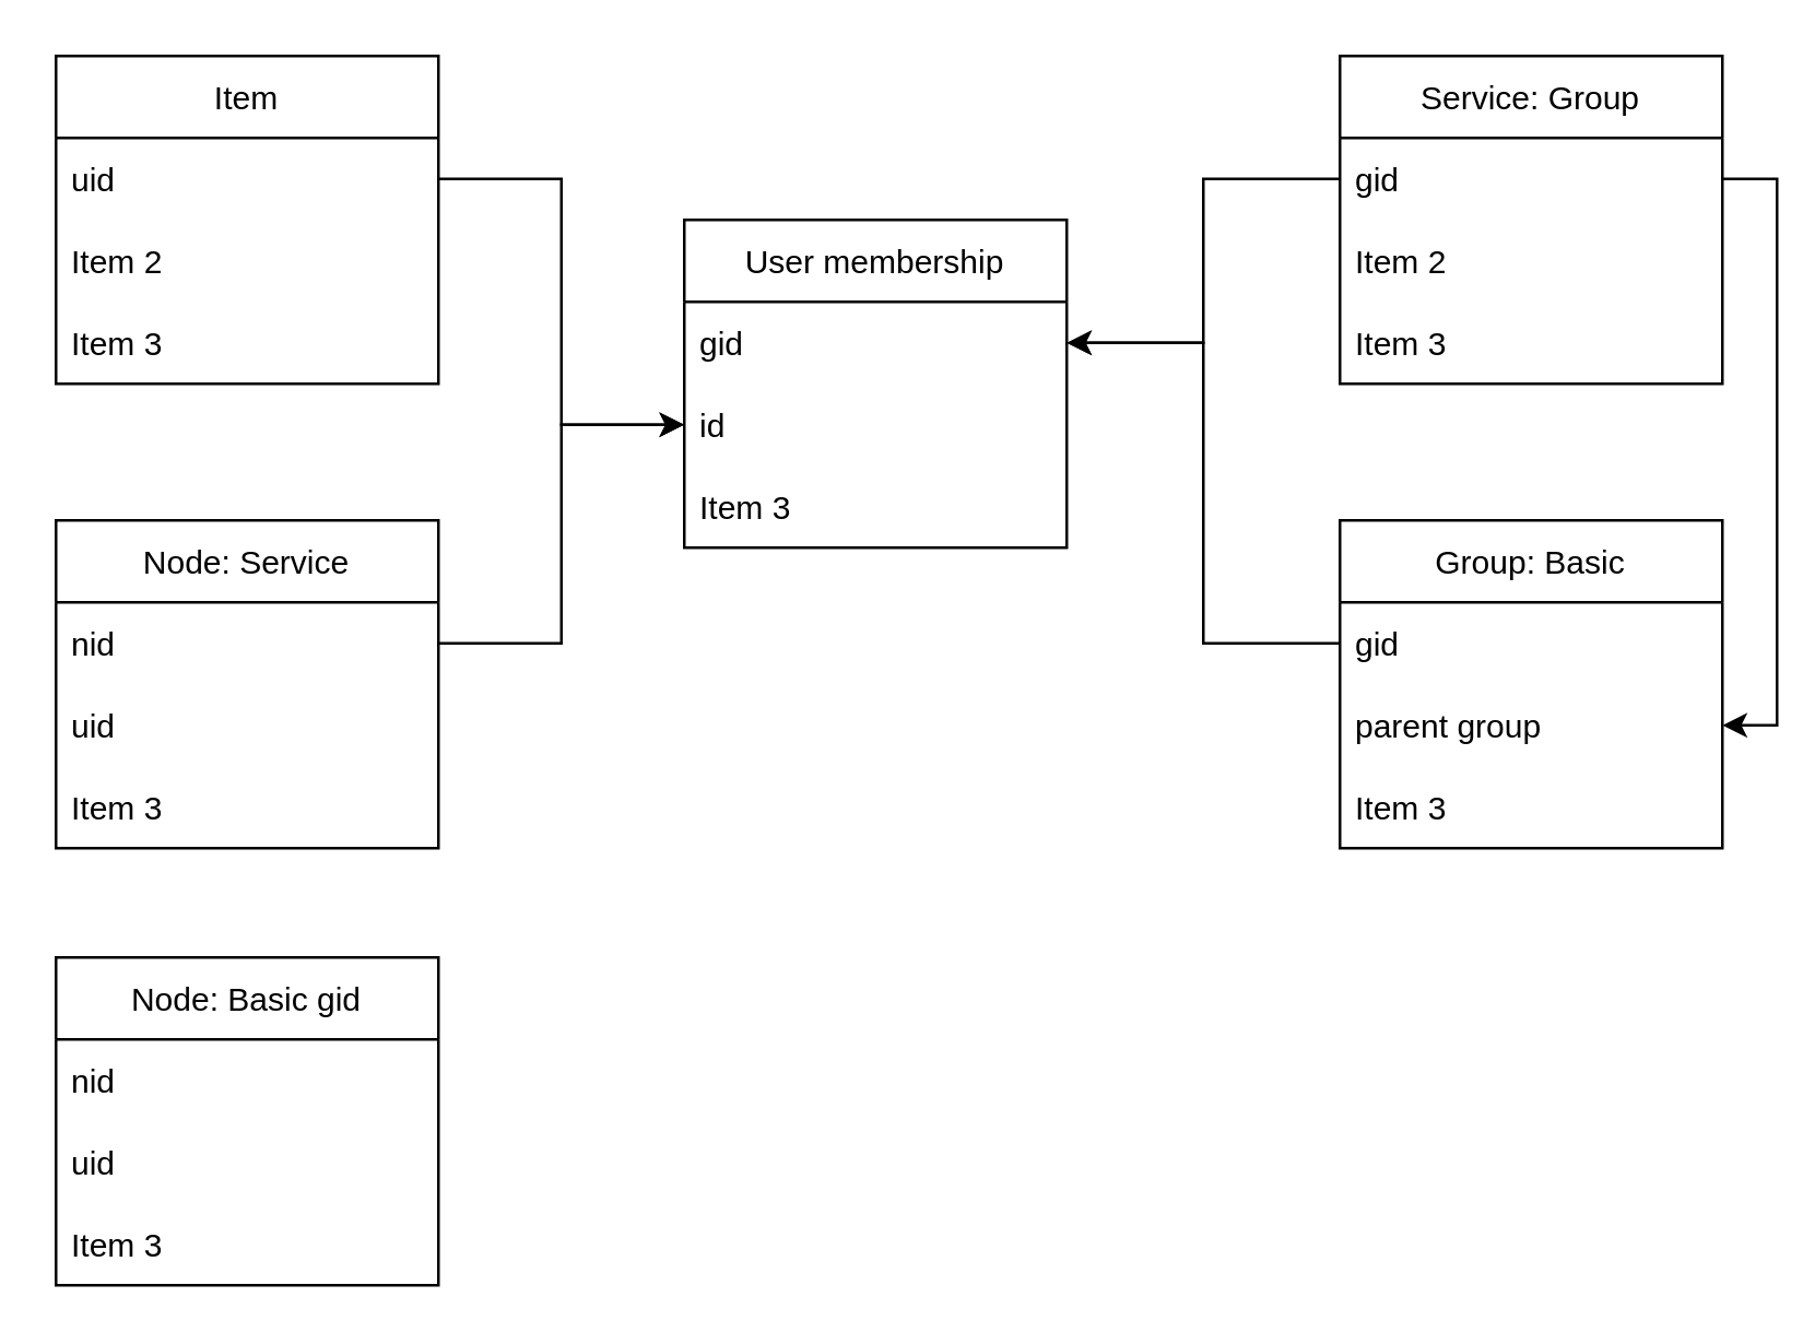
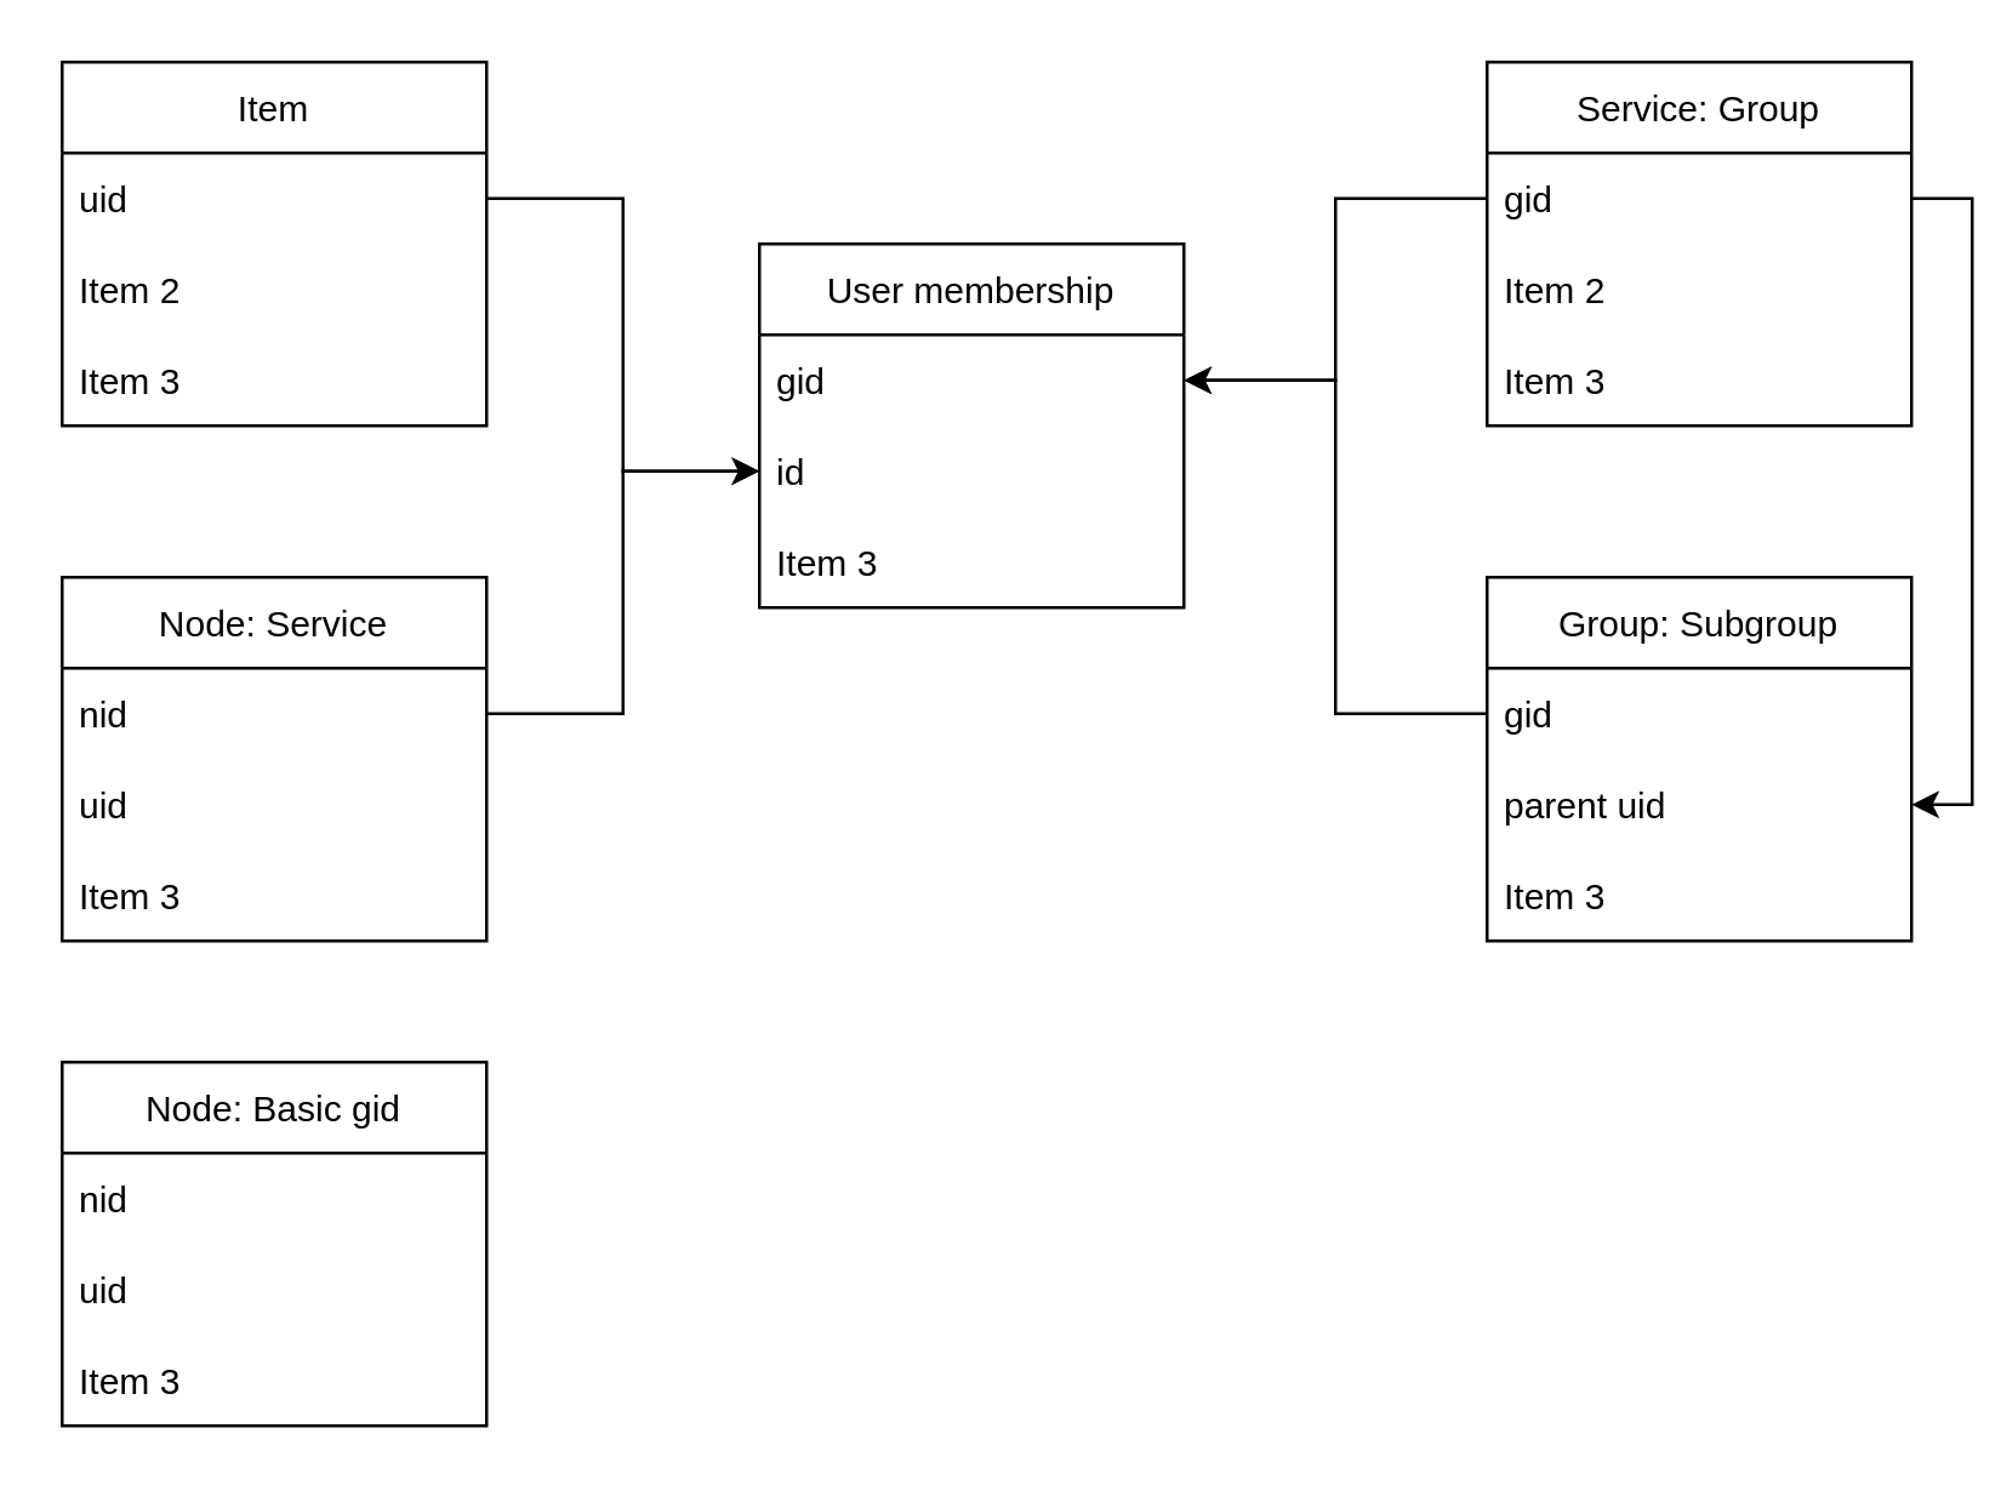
  <mxCell id="0" />
  <mxCell id="1" parent="0" />
  <mxCell id="2" value="Node: Service" style="swimlane;fontStyle=0;childLayout=stackLayout;horizontal=1;startSize=30;horizontalStack=0;resizeParent=1;resizeParentMax=0;resizeLast=0;collapsible=1;marginBottom=0;" vertex="1" parent="1"><mxGeometry x="20" y="190" width="140" height="120" as="geometry" /></mxCell>
  <mxCell id="3" value="nid" style="text;strokeColor=none;fillColor=none;align=left;verticalAlign=middle;spacingLeft=4;spacingRight=4;overflow=hidden;points=[[0,0.5],[1,0.5]];portConstraint=eastwest;rotatable=0;" vertex="1" parent="2"><mxGeometry y="30" width="140" height="30" as="geometry" /></mxCell>
  <mxCell id="4" value="uid" style="text;strokeColor=none;fillColor=none;align=left;verticalAlign=middle;spacingLeft=4;spacingRight=4;overflow=hidden;points=[[0,0.5],[1,0.5]];portConstraint=eastwest;rotatable=0;" vertex="1" parent="2"><mxGeometry y="60" width="140" height="30" as="geometry" /></mxCell>
  <mxCell id="5" value="Item 3" style="text;strokeColor=none;fillColor=none;align=left;verticalAlign=middle;spacingLeft=4;spacingRight=4;overflow=hidden;points=[[0,0.5],[1,0.5]];portConstraint=eastwest;rotatable=0;" vertex="1" parent="2"><mxGeometry y="90" width="140" height="30" as="geometry" /></mxCell>
- <mxCell id="6" value="Group: Basic" style="swimlane;fontStyle=0;childLayout=stackLayout;horizontal=1;startSize=30;horizontalStack=0;resizeParent=1;resizeParentMax=0;resizeLast=0;collapsible=1;marginBottom=0;" vertex="1" parent="1"><mxGeometry x="490" y="190" width="140" height="120" as="geometry" /></mxCell>
+ <mxCell id="6" value="Group: Subgroup" style="swimlane;fontStyle=0;childLayout=stackLayout;horizontal=1;startSize=30;horizontalStack=0;resizeParent=1;resizeParentMax=0;resizeLast=0;collapsible=1;marginBottom=0;" vertex="1" parent="1"><mxGeometry x="490" y="190" width="140" height="120" as="geometry" /></mxCell>
  <mxCell id="7" value="gid" style="text;strokeColor=none;fillColor=none;align=left;verticalAlign=middle;spacingLeft=4;spacingRight=4;overflow=hidden;points=[[0,0.5],[1,0.5]];portConstraint=eastwest;rotatable=0;" vertex="1" parent="6"><mxGeometry y="30" width="140" height="30" as="geometry" /></mxCell>
- <mxCell id="8" value="parent group" style="text;strokeColor=none;fillColor=none;align=left;verticalAlign=middle;spacingLeft=4;spacingRight=4;overflow=hidden;points=[[0,0.5],[1,0.5]];portConstraint=eastwest;rotatable=0;" vertex="1" parent="6"><mxGeometry y="60" width="140" height="30" as="geometry" /></mxCell>
+ <mxCell id="8" value="parent uid" style="text;strokeColor=none;fillColor=none;align=left;verticalAlign=middle;spacingLeft=4;spacingRight=4;overflow=hidden;points=[[0,0.5],[1,0.5]];portConstraint=eastwest;rotatable=0;" vertex="1" parent="6"><mxGeometry y="60" width="140" height="30" as="geometry" /></mxCell>
  <mxCell id="9" value="Item 3" style="text;strokeColor=none;fillColor=none;align=left;verticalAlign=middle;spacingLeft=4;spacingRight=4;overflow=hidden;points=[[0,0.5],[1,0.5]];portConstraint=eastwest;rotatable=0;" vertex="1" parent="6"><mxGeometry y="90" width="140" height="30" as="geometry" /></mxCell>
  <mxCell id="10" value="User membership" style="swimlane;fontStyle=0;childLayout=stackLayout;horizontal=1;startSize=30;horizontalStack=0;resizeParent=1;resizeParentMax=0;resizeLast=0;collapsible=1;marginBottom=0;" vertex="1" parent="1"><mxGeometry x="250" y="80" width="140" height="120" as="geometry" /></mxCell>
  <mxCell id="11" value="gid" style="text;strokeColor=none;fillColor=none;align=left;verticalAlign=middle;spacingLeft=4;spacingRight=4;overflow=hidden;points=[[0,0.5],[1,0.5]];portConstraint=eastwest;rotatable=0;" vertex="1" parent="10"><mxGeometry y="30" width="140" height="30" as="geometry" /></mxCell>
  <mxCell id="12" value="id" style="text;strokeColor=none;fillColor=none;align=left;verticalAlign=middle;spacingLeft=4;spacingRight=4;overflow=hidden;points=[[0,0.5],[1,0.5]];portConstraint=eastwest;rotatable=0;" vertex="1" parent="10"><mxGeometry y="60" width="140" height="30" as="geometry" /></mxCell>
  <mxCell id="13" value="Item 3" style="text;strokeColor=none;fillColor=none;align=left;verticalAlign=middle;spacingLeft=4;spacingRight=4;overflow=hidden;points=[[0,0.5],[1,0.5]];portConstraint=eastwest;rotatable=0;" vertex="1" parent="10"><mxGeometry y="90" width="140" height="30" as="geometry" /></mxCell>
  <mxCell id="14" value="Service: Group" style="swimlane;fontStyle=0;childLayout=stackLayout;horizontal=1;startSize=30;horizontalStack=0;resizeParent=1;resizeParentMax=0;resizeLast=0;collapsible=1;marginBottom=0;" vertex="1" parent="1"><mxGeometry x="490" y="20" width="140" height="120" as="geometry" /></mxCell>
  <mxCell id="15" value="gid" style="text;strokeColor=none;fillColor=none;align=left;verticalAlign=middle;spacingLeft=4;spacingRight=4;overflow=hidden;points=[[0,0.5],[1,0.5]];portConstraint=eastwest;rotatable=0;" vertex="1" parent="14"><mxGeometry y="30" width="140" height="30" as="geometry" /></mxCell>
  <mxCell id="16" value="Item 2" style="text;strokeColor=none;fillColor=none;align=left;verticalAlign=middle;spacingLeft=4;spacingRight=4;overflow=hidden;points=[[0,0.5],[1,0.5]];portConstraint=eastwest;rotatable=0;" vertex="1" parent="14"><mxGeometry y="60" width="140" height="30" as="geometry" /></mxCell>
  <mxCell id="17" value="Item 3" style="text;strokeColor=none;fillColor=none;align=left;verticalAlign=middle;spacingLeft=4;spacingRight=4;overflow=hidden;points=[[0,0.5],[1,0.5]];portConstraint=eastwest;rotatable=0;" vertex="1" parent="14"><mxGeometry y="90" width="140" height="30" as="geometry" /></mxCell>
  <mxCell id="18" value="Item" style="swimlane;fontStyle=0;childLayout=stackLayout;horizontal=1;startSize=30;horizontalStack=0;resizeParent=1;resizeParentMax=0;resizeLast=0;collapsible=1;marginBottom=0;" vertex="1" parent="1"><mxGeometry x="20" y="20" width="140" height="120" as="geometry" /></mxCell>
  <mxCell id="19" value="uid" style="text;strokeColor=none;fillColor=none;align=left;verticalAlign=middle;spacingLeft=4;spacingRight=4;overflow=hidden;points=[[0,0.5],[1,0.5]];portConstraint=eastwest;rotatable=0;" vertex="1" parent="18"><mxGeometry y="30" width="140" height="30" as="geometry" /></mxCell>
  <mxCell id="20" value="Item 2" style="text;strokeColor=none;fillColor=none;align=left;verticalAlign=middle;spacingLeft=4;spacingRight=4;overflow=hidden;points=[[0,0.5],[1,0.5]];portConstraint=eastwest;rotatable=0;" vertex="1" parent="18"><mxGeometry y="60" width="140" height="30" as="geometry" /></mxCell>
  <mxCell id="21" value="Item 3" style="text;strokeColor=none;fillColor=none;align=left;verticalAlign=middle;spacingLeft=4;spacingRight=4;overflow=hidden;points=[[0,0.5],[1,0.5]];portConstraint=eastwest;rotatable=0;" vertex="1" parent="18"><mxGeometry y="90" width="140" height="30" as="geometry" /></mxCell>
  <mxCell id="22" style="edgeStyle=orthogonalEdgeStyle;rounded=0;orthogonalLoop=1;jettySize=auto;html=1;exitX=1;exitY=0.5;exitDx=0;exitDy=0;entryX=0;entryY=0.5;entryDx=0;entryDy=0;" edge="1" parent="1" source="3" target="12"><mxGeometry relative="1" as="geometry" /></mxCell>
  <mxCell id="23" style="edgeStyle=orthogonalEdgeStyle;rounded=0;orthogonalLoop=1;jettySize=auto;html=1;exitX=0;exitY=0.5;exitDx=0;exitDy=0;entryX=1;entryY=0.5;entryDx=0;entryDy=0;" edge="1" parent="1" source="15" target="11"><mxGeometry relative="1" as="geometry" /></mxCell>
  <mxCell id="24" style="edgeStyle=orthogonalEdgeStyle;rounded=0;orthogonalLoop=1;jettySize=auto;html=1;exitX=0;exitY=0.5;exitDx=0;exitDy=0;entryX=1;entryY=0.5;entryDx=0;entryDy=0;" edge="1" parent="1" source="7" target="11"><mxGeometry relative="1" as="geometry"><mxPoint x="410" y="130" as="targetPoint" /></mxGeometry></mxCell>
  <mxCell id="25" style="edgeStyle=orthogonalEdgeStyle;rounded=0;orthogonalLoop=1;jettySize=auto;html=1;exitX=1;exitY=0.5;exitDx=0;exitDy=0;entryX=0;entryY=0.5;entryDx=0;entryDy=0;" edge="1" parent="1" source="19" target="12"><mxGeometry relative="1" as="geometry" /></mxCell>
  <mxCell id="26" style="edgeStyle=orthogonalEdgeStyle;rounded=0;orthogonalLoop=1;jettySize=auto;html=1;exitX=1;exitY=0.5;exitDx=0;exitDy=0;entryX=1;entryY=0.5;entryDx=0;entryDy=0;" edge="1" parent="1" source="15" target="8"><mxGeometry relative="1" as="geometry" /></mxCell>
  <mxCell id="27" value="Node: Basic gid" style="swimlane;fontStyle=0;childLayout=stackLayout;horizontal=1;startSize=30;horizontalStack=0;resizeParent=1;resizeParentMax=0;resizeLast=0;collapsible=1;marginBottom=0;" vertex="1" parent="1"><mxGeometry x="20" y="350" width="140" height="120" as="geometry" /></mxCell>
  <mxCell id="28" value="nid" style="text;strokeColor=none;fillColor=none;align=left;verticalAlign=middle;spacingLeft=4;spacingRight=4;overflow=hidden;points=[[0,0.5],[1,0.5]];portConstraint=eastwest;rotatable=0;" vertex="1" parent="27"><mxGeometry y="30" width="140" height="30" as="geometry" /></mxCell>
  <mxCell id="29" value="uid" style="text;strokeColor=none;fillColor=none;align=left;verticalAlign=middle;spacingLeft=4;spacingRight=4;overflow=hidden;points=[[0,0.5],[1,0.5]];portConstraint=eastwest;rotatable=0;" vertex="1" parent="27"><mxGeometry y="60" width="140" height="30" as="geometry" /></mxCell>
  <mxCell id="30" value="Item 3" style="text;strokeColor=none;fillColor=none;align=left;verticalAlign=middle;spacingLeft=4;spacingRight=4;overflow=hidden;points=[[0,0.5],[1,0.5]];portConstraint=eastwest;rotatable=0;" vertex="1" parent="27"><mxGeometry y="90" width="140" height="30" as="geometry" /></mxCell>
